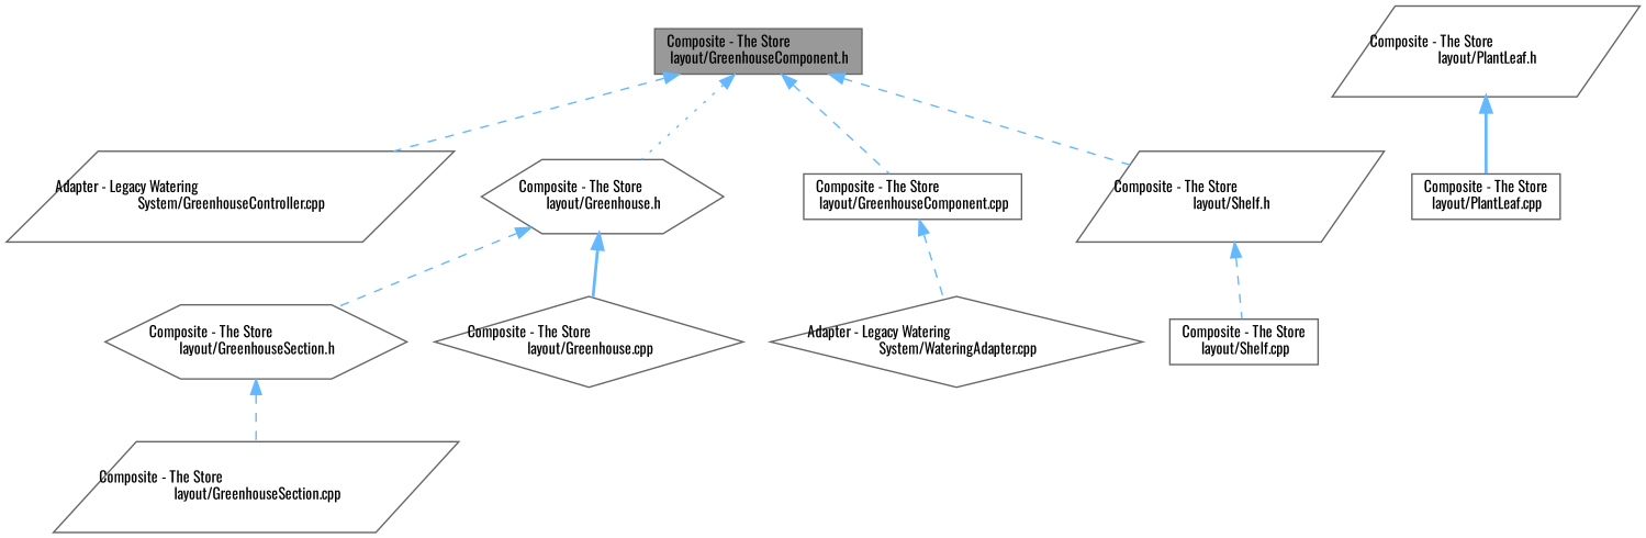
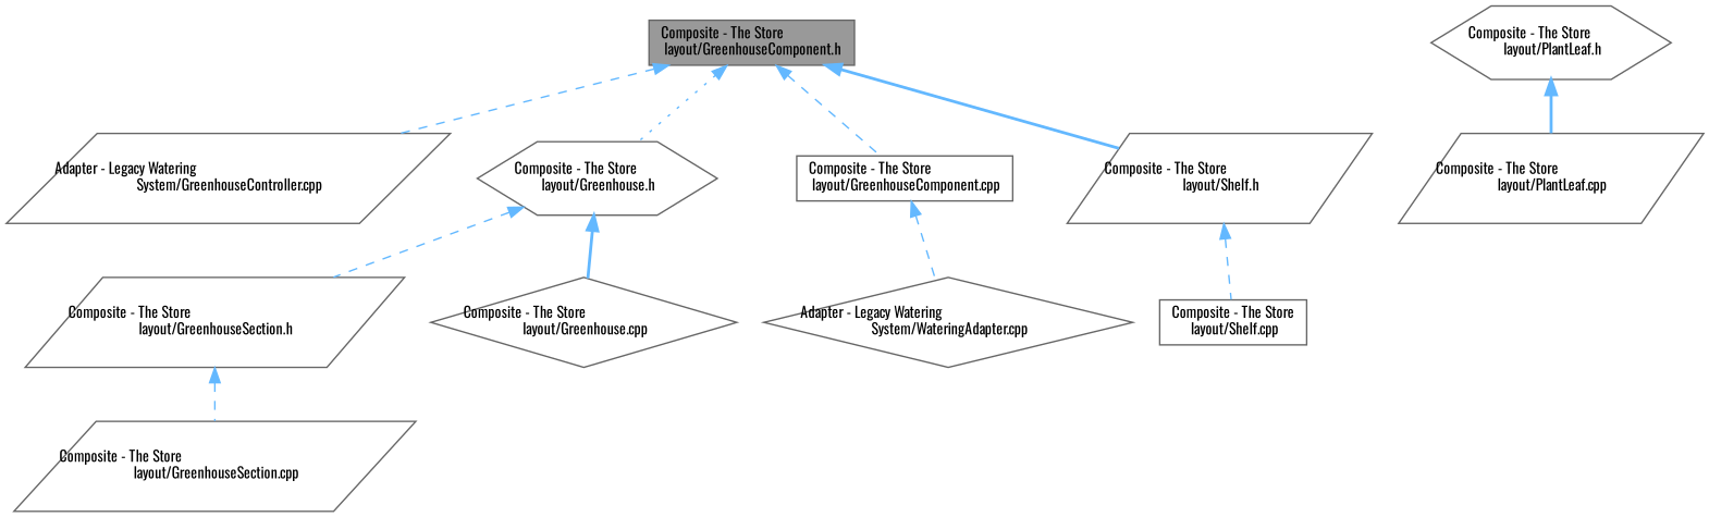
  digraph {
    fontname=Oswald
    node [color=grey40 fillcolor=white fontname=Oswald fontsize=10 shape=parallelogram style=filled]
    edge [color=steelblue1 dir=back fontname=Oswald fontsize=10 labelfontname=Helvetica labelfontsize=10 style=dashed]
    n1 [color=gray40 fillcolor=grey60 fontcolor=black height=0.2 label="Composite - The Store\l layout/GreenhouseComponent.h" shape=box width=0.4]
    n2 [height=0.2 label="Adapter - Legacy Watering\l System/GreenhouseController.cpp" width=0.4]
    n3 [height=0.2 label="Composite - The Store\l layout/Greenhouse.h" shape=hexagon width=0.4]
    n4 [height=0.2 label="Composite - The Store\l layout/GreenhouseComponent.cpp" shape=box width=0.4]
    n5 [height=0.2 label="Composite - The Store\l layout/Shelf.h" width=0.4]
    n6 [height=0.2 label="Adapter - Legacy Watering\l System/WateringAdapter.cpp" shape=diamond width=0.4]
-   n7 [height=0.2 label="Composite - The Store\l layout/GreenhouseSection.h" shape=hexagon width=0.4]
+   n7 [height=0.2 label="Composite - The Store\l layout/GreenhouseSection.h" width=0.4]
    n8 [height=0.2 label="Composite - The Store\l layout/Greenhouse.cpp" shape=diamond width=0.4]
    n9 [height=0.2 label="Composite - The Store\l layout/GreenhouseSection.cpp" width=0.4]
-   n10 [height=0.2 label="Composite - The Store\l layout/PlantLeaf.h" width=0.4]
-   n11 [height=0.2 label="Composite - The Store\l layout/PlantLeaf.cpp" shape=box width=0.4]
+   n10 [height=0.2 label="Composite - The Store\l layout/PlantLeaf.h" shape=hexagon width=0.4]
+   n11 [height=0.2 label="Composite - The Store\l layout/PlantLeaf.cpp" width=0.4]
    n12 [height=0.2 label="Composite - The Store\l layout/Shelf.cpp" shape=box width=0.4]
    n1 -> n2
    n1 -> n3 [style=dotted]
    n1 -> n4
-   n1 -> n5
+   n1 -> n5 [style=bold]
    n3 -> n7
    n3 -> n8 [style=bold]
    n4 -> n6
    n5 -> n12
    n7 -> n9
    n10 -> n11 [style=bold]
  }
